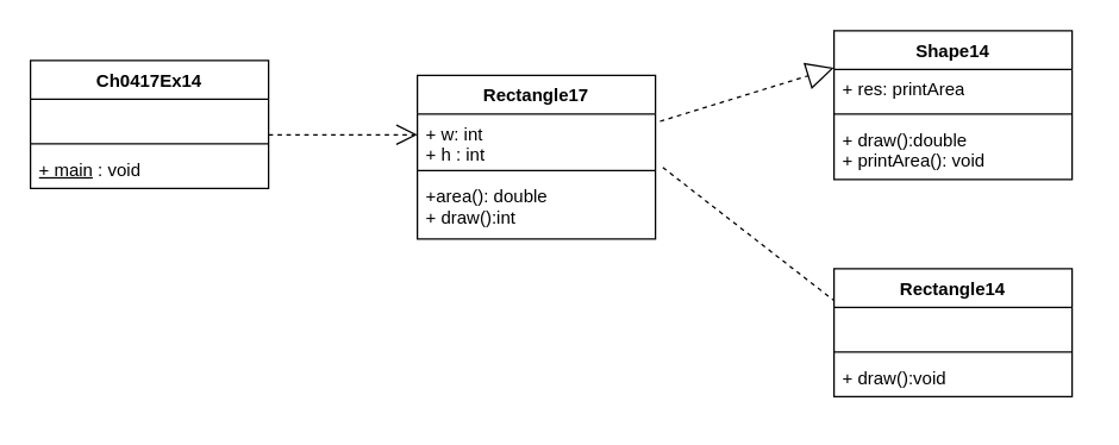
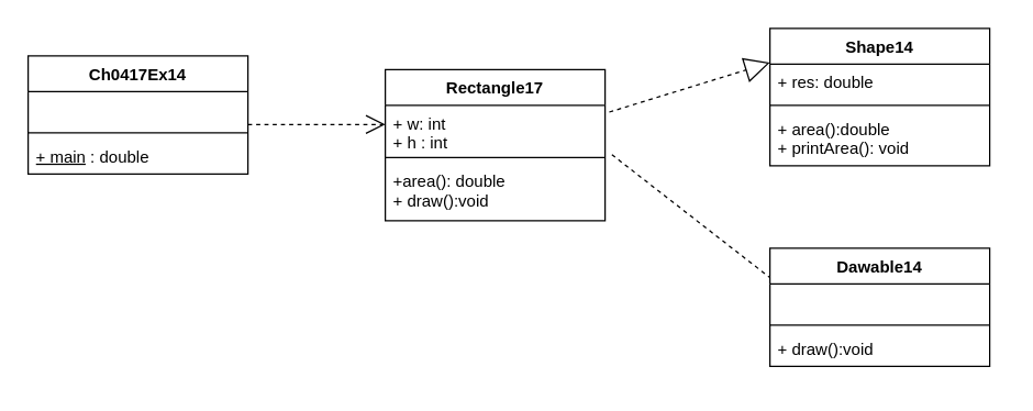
  <mxCell id="0" />
  <mxCell id="1" parent="0" />
  <mxCell id="2" value="Ch0417Ex14" style="swimlane;fontStyle=1;align=center;verticalAlign=top;childLayout=stackLayout;horizontal=1;startSize=26;horizontalStack=0;resizeParent=1;resizeParentMax=0;resizeLast=0;collapsible=1;marginBottom=0;whiteSpace=wrap;html=1;" parent="1" vertex="1"><mxGeometry x="20" y="40" width="160" height="86" as="geometry" /></mxCell>
  <mxCell id="3" value="&amp;nbsp;" style="text;strokeColor=none;fillColor=none;align=left;verticalAlign=top;spacingLeft=4;spacingRight=4;overflow=hidden;rotatable=0;points=[[0,0.5],[1,0.5]];portConstraint=eastwest;whiteSpace=wrap;html=1;" parent="2" vertex="1"><mxGeometry y="26" width="160" height="26" as="geometry" /></mxCell>
  <mxCell id="4" value="" style="line;strokeWidth=1;fillColor=none;align=left;verticalAlign=middle;spacingTop=-1;spacingLeft=3;spacingRight=3;rotatable=0;labelPosition=right;points=[];portConstraint=eastwest;strokeColor=inherit;" parent="2" vertex="1"><mxGeometry y="52" width="160" height="8" as="geometry" /></mxCell>
- <mxCell id="5" value="&lt;u&gt;+ main&lt;/u&gt; : void" style="text;strokeColor=none;fillColor=none;align=left;verticalAlign=top;spacingLeft=4;spacingRight=4;overflow=hidden;rotatable=0;points=[[0,0.5],[1,0.5]];portConstraint=eastwest;whiteSpace=wrap;html=1;" parent="2" vertex="1"><mxGeometry y="60" width="160" height="26" as="geometry" /></mxCell>
+ <mxCell id="5" value="&lt;u&gt;+ main&lt;/u&gt; : double" style="text;strokeColor=none;fillColor=none;align=left;verticalAlign=top;spacingLeft=4;spacingRight=4;overflow=hidden;rotatable=0;points=[[0,0.5],[1,0.5]];portConstraint=eastwest;whiteSpace=wrap;html=1;" parent="2" vertex="1"><mxGeometry y="60" width="160" height="26" as="geometry" /></mxCell>
  <mxCell id="6" value="" style="endArrow=open;endSize=12;dashed=1;html=1;rounded=0;" parent="1" edge="1"><mxGeometry width="160" relative="1" as="geometry"><mxPoint x="180" y="90" as="sourcePoint" /><mxPoint x="280" y="90" as="targetPoint" /></mxGeometry></mxCell>
  <mxCell id="7" value="Shape14" style="swimlane;fontStyle=1;align=center;verticalAlign=top;childLayout=stackLayout;horizontal=1;startSize=26;horizontalStack=0;resizeParent=1;resizeParentMax=0;resizeLast=0;collapsible=1;marginBottom=0;whiteSpace=wrap;html=1;" parent="1" vertex="1"><mxGeometry x="560" y="20" width="160" height="100" as="geometry" /></mxCell>
- <mxCell id="8" value="+ res: printArea" style="text;strokeColor=none;fillColor=none;align=left;verticalAlign=top;spacingLeft=4;spacingRight=4;overflow=hidden;rotatable=0;points=[[0,0.5],[1,0.5]];portConstraint=eastwest;whiteSpace=wrap;html=1;" parent="7" vertex="1"><mxGeometry y="26" width="160" height="26" as="geometry" /></mxCell>
+ <mxCell id="8" value="+ res: double" style="text;strokeColor=none;fillColor=none;align=left;verticalAlign=top;spacingLeft=4;spacingRight=4;overflow=hidden;rotatable=0;points=[[0,0.5],[1,0.5]];portConstraint=eastwest;whiteSpace=wrap;html=1;" parent="7" vertex="1"><mxGeometry y="26" width="160" height="26" as="geometry" /></mxCell>
  <mxCell id="9" value="" style="line;strokeWidth=1;fillColor=none;align=left;verticalAlign=middle;spacingTop=-1;spacingLeft=3;spacingRight=3;rotatable=0;labelPosition=right;points=[];portConstraint=eastwest;strokeColor=inherit;" parent="7" vertex="1"><mxGeometry y="52" width="160" height="8" as="geometry" /></mxCell>
- <mxCell id="10" value="+ draw():double&lt;div&gt;&lt;div&gt;+ printArea(): void&lt;/div&gt;&lt;/div&gt;" style="text;strokeColor=none;fillColor=none;align=left;verticalAlign=top;spacingLeft=4;spacingRight=4;overflow=hidden;rotatable=0;points=[[0,0.5],[1,0.5]];portConstraint=eastwest;whiteSpace=wrap;html=1;" parent="7" vertex="1"><mxGeometry y="60" width="160" height="40" as="geometry" /></mxCell>
+ <mxCell id="10" value="+ area():double&lt;div&gt;&lt;div&gt;+ printArea(): void&lt;/div&gt;&lt;/div&gt;" style="text;strokeColor=none;fillColor=none;align=left;verticalAlign=top;spacingLeft=4;spacingRight=4;overflow=hidden;rotatable=0;points=[[0,0.5],[1,0.5]];portConstraint=eastwest;whiteSpace=wrap;html=1;" parent="7" vertex="1"><mxGeometry y="60" width="160" height="40" as="geometry" /></mxCell>
  <mxCell id="11" value="Rectangle17" style="swimlane;fontStyle=1;align=center;verticalAlign=top;childLayout=stackLayout;horizontal=1;startSize=26;horizontalStack=0;resizeParent=1;resizeParentMax=0;resizeLast=0;collapsible=1;marginBottom=0;whiteSpace=wrap;html=1;" parent="1" vertex="1"><mxGeometry x="280" y="50" width="160" height="110" as="geometry" /></mxCell>
  <mxCell id="12" value="+ w: int&lt;div&gt;+ h : int&lt;/div&gt;" style="text;strokeColor=none;fillColor=none;align=left;verticalAlign=top;spacingLeft=4;spacingRight=4;overflow=hidden;rotatable=0;points=[[0,0.5],[1,0.5]];portConstraint=eastwest;whiteSpace=wrap;html=1;" parent="11" vertex="1"><mxGeometry y="26" width="160" height="34" as="geometry" /></mxCell>
  <mxCell id="13" value="" style="line;strokeWidth=1;fillColor=none;align=left;verticalAlign=middle;spacingTop=-1;spacingLeft=3;spacingRight=3;rotatable=0;labelPosition=right;points=[];portConstraint=eastwest;strokeColor=inherit;" parent="11" vertex="1"><mxGeometry y="60" width="160" height="8" as="geometry" /></mxCell>
- <mxCell id="14" value="&lt;div&gt;+area(): double&lt;/div&gt;+ draw():int&lt;div&gt;&lt;br&gt;&lt;/div&gt;" style="text;strokeColor=none;fillColor=none;align=left;verticalAlign=top;spacingLeft=4;spacingRight=4;overflow=hidden;rotatable=0;points=[[0,0.5],[1,0.5]];portConstraint=eastwest;whiteSpace=wrap;html=1;" parent="11" vertex="1"><mxGeometry y="68" width="160" height="42" as="geometry" /></mxCell>
+ <mxCell id="14" value="&lt;div&gt;+area(): double&lt;/div&gt;+ draw():void&lt;div&gt;&lt;br&gt;&lt;/div&gt;" style="text;strokeColor=none;fillColor=none;align=left;verticalAlign=top;spacingLeft=4;spacingRight=4;overflow=hidden;rotatable=0;points=[[0,0.5],[1,0.5]];portConstraint=eastwest;whiteSpace=wrap;html=1;" parent="11" vertex="1"><mxGeometry y="68" width="160" height="42" as="geometry" /></mxCell>
  <mxCell id="15" value="" style="group" parent="1" vertex="1" connectable="0"><mxGeometry x="550" y="160" width="180" height="117" as="geometry" /></mxCell>
- <mxCell id="16" value="Rectangle14" style="swimlane;fontStyle=1;align=center;verticalAlign=top;childLayout=stackLayout;horizontal=1;startSize=26;horizontalStack=0;resizeParent=1;resizeParentMax=0;resizeLast=0;collapsible=1;marginBottom=0;whiteSpace=wrap;html=1;" parent="15" vertex="1"><mxGeometry x="10" y="20" width="160" height="86" as="geometry" /></mxCell>
+ <mxCell id="16" value="Dawable14" style="swimlane;fontStyle=1;align=center;verticalAlign=top;childLayout=stackLayout;horizontal=1;startSize=26;horizontalStack=0;resizeParent=1;resizeParentMax=0;resizeLast=0;collapsible=1;marginBottom=0;whiteSpace=wrap;html=1;" parent="15" vertex="1"><mxGeometry x="10" y="20" width="160" height="86" as="geometry" /></mxCell>
  <mxCell id="17" value="&amp;nbsp; &amp;nbsp;" style="text;strokeColor=none;fillColor=none;align=left;verticalAlign=top;spacingLeft=4;spacingRight=4;overflow=hidden;rotatable=0;points=[[0,0.5],[1,0.5]];portConstraint=eastwest;whiteSpace=wrap;html=1;" parent="16" vertex="1"><mxGeometry y="26" width="160" height="26" as="geometry" /></mxCell>
  <mxCell id="18" value="" style="line;strokeWidth=1;fillColor=none;align=left;verticalAlign=middle;spacingTop=-1;spacingLeft=3;spacingRight=3;rotatable=0;labelPosition=right;points=[];portConstraint=eastwest;strokeColor=inherit;" parent="16" vertex="1"><mxGeometry y="52" width="160" height="8" as="geometry" /></mxCell>
  <mxCell id="19" value="+ draw():void" style="text;strokeColor=none;fillColor=none;align=left;verticalAlign=top;spacingLeft=4;spacingRight=4;overflow=hidden;rotatable=0;points=[[0,0.5],[1,0.5]];portConstraint=eastwest;whiteSpace=wrap;html=1;" parent="16" vertex="1"><mxGeometry y="60" width="160" height="26" as="geometry" /></mxCell>
  <mxCell id="20" value="" style="endArrow=none;dashed=1;endFill=0;endSize=12;html=1;rounded=0;exitX=1.031;exitY=1.059;exitDx=0;exitDy=0;exitPerimeter=0;entryX=0;entryY=0.25;entryDx=0;entryDy=0;" parent="1" source="12" target="16" edge="1"><mxGeometry width="160" relative="1" as="geometry"><mxPoint x="430" y="170" as="sourcePoint" /><mxPoint x="550" y="220" as="targetPoint" /></mxGeometry></mxCell>
  <mxCell id="21" value="" style="endArrow=block;endSize=16;endFill=0;html=1;rounded=0;entryX=0;entryY=0.25;entryDx=0;entryDy=0;exitX=1.019;exitY=0.147;exitDx=0;exitDy=0;exitPerimeter=0;dashed=1;" parent="1" source="12" target="7" edge="1"><mxGeometry width="160" relative="1" as="geometry"><mxPoint x="430" y="92.5" as="sourcePoint" /><mxPoint x="590" y="92.5" as="targetPoint" /></mxGeometry></mxCell>
